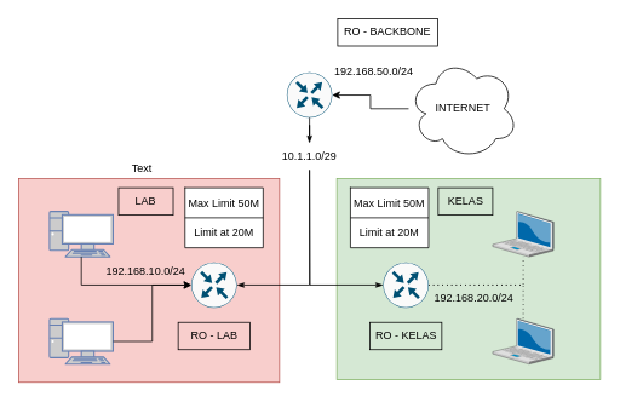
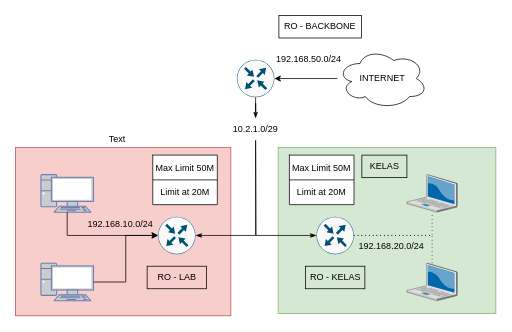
  <mxCell id="0" />
  <mxCell id="1" parent="0" />
  <mxCell id="2" value="" style="rounded=0;whiteSpace=wrap;html=1;fillColor=#d5e8d4;strokeColor=#82b366;" parent="1" vertex="1"><mxGeometry x="370" y="196" width="290" height="221" as="geometry" /></mxCell>
  <mxCell id="3" value="" style="rounded=0;whiteSpace=wrap;html=1;fillColor=#f8cecc;strokeColor=#b85450;" parent="1" vertex="1"><mxGeometry x="20" y="196" width="287" height="224" as="geometry" /></mxCell>
  <mxCell id="4" value="" style="sketch=0;points=[[0.5,0,0],[1,0.5,0],[0.5,1,0],[0,0.5,0],[0.145,0.145,0],[0.856,0.145,0],[0.855,0.856,0],[0.145,0.855,0]];verticalLabelPosition=bottom;html=1;verticalAlign=top;aspect=fixed;align=center;pointerEvents=1;shape=mxgraph.cisco19.rect;prIcon=router;fillColor=#FAFAFA;strokeColor=#005073;" parent="1" vertex="1"><mxGeometry x="315" y="79" width="50" height="50" as="geometry" /></mxCell>
  <mxCell id="5" value="" style="sketch=0;points=[[0.5,0,0],[1,0.5,0],[0.5,1,0],[0,0.5,0],[0.145,0.145,0],[0.856,0.145,0],[0.855,0.856,0],[0.145,0.855,0]];verticalLabelPosition=bottom;html=1;verticalAlign=top;aspect=fixed;align=center;pointerEvents=1;shape=mxgraph.cisco19.rect;prIcon=router;fillColor=#FAFAFA;strokeColor=#005073;" parent="1" vertex="1"><mxGeometry x="210" y="288" width="50" height="50" as="geometry" /></mxCell>
  <mxCell id="6" style="edgeStyle=orthogonalEdgeStyle;rounded=0;orthogonalLoop=1;jettySize=auto;html=1;startArrow=classicThin;startFill=1;endArrow=none;endFill=0;" parent="1" source="9" edge="1"><mxGeometry relative="1" as="geometry"><mxPoint x="340" y="186" as="targetPoint" /></mxGeometry></mxCell>
  <mxCell id="7" style="edgeStyle=orthogonalEdgeStyle;rounded=0;orthogonalLoop=1;jettySize=auto;html=1;endArrow=none;endFill=0;dashed=1;dashPattern=1 4;" parent="1" source="9" target="11" edge="1"><mxGeometry relative="1" as="geometry" /></mxCell>
  <mxCell id="8" style="edgeStyle=orthogonalEdgeStyle;rounded=0;orthogonalLoop=1;jettySize=auto;html=1;dashed=1;dashPattern=1 4;endArrow=none;endFill=0;" parent="1" source="9" target="12" edge="1"><mxGeometry relative="1" as="geometry" /></mxCell>
  <mxCell id="9" value="" style="sketch=0;points=[[0.5,0,0],[1,0.5,0],[0.5,1,0],[0,0.5,0],[0.145,0.145,0],[0.856,0.145,0],[0.855,0.856,0],[0.145,0.855,0]];verticalLabelPosition=bottom;html=1;verticalAlign=top;aspect=fixed;align=center;pointerEvents=1;shape=mxgraph.cisco19.rect;prIcon=router;fillColor=#FAFAFA;strokeColor=#005073;" parent="1" vertex="1"><mxGeometry x="421" y="288" width="50" height="50" as="geometry" /></mxCell>
  <mxCell id="10" style="edgeStyle=orthogonalEdgeStyle;rounded=0;orthogonalLoop=1;jettySize=auto;html=1;entryX=0.5;entryY=1;entryDx=0;entryDy=0;entryPerimeter=0;startArrow=classicThin;startFill=1;endArrow=none;endFill=0;" parent="1" source="38" target="4" edge="1"><mxGeometry relative="1" as="geometry" /></mxCell>
  <mxCell id="11" value="" style="verticalLabelPosition=bottom;sketch=0;aspect=fixed;html=1;verticalAlign=top;strokeColor=none;align=center;outlineConnect=0;shape=mxgraph.citrix.laptop_2;" parent="1" vertex="1"><mxGeometry x="541.52" y="232" width="67.05" height="50" as="geometry" /></mxCell>
  <mxCell id="12" value="" style="verticalLabelPosition=bottom;sketch=0;aspect=fixed;html=1;verticalAlign=top;strokeColor=none;align=center;outlineConnect=0;shape=mxgraph.citrix.laptop_2;" parent="1" vertex="1"><mxGeometry x="541.52" y="350" width="67.05" height="50" as="geometry" /></mxCell>
  <mxCell id="13" value="" style="fontColor=#0066CC;verticalAlign=top;verticalLabelPosition=bottom;labelPosition=center;align=center;html=1;outlineConnect=0;fillColor=#CCCCCC;strokeColor=#6881B3;gradientColor=none;gradientDirection=north;strokeWidth=2;shape=mxgraph.networks.pc;" parent="1" vertex="1"><mxGeometry x="54" y="232" width="70" height="50" as="geometry" /></mxCell>
  <mxCell id="14" value="" style="fontColor=#0066CC;verticalAlign=top;verticalLabelPosition=bottom;labelPosition=center;align=center;html=1;outlineConnect=0;fillColor=#CCCCCC;strokeColor=#6881B3;gradientColor=none;gradientDirection=north;strokeWidth=2;shape=mxgraph.networks.pc;" parent="1" vertex="1"><mxGeometry x="54" y="350" width="70" height="50" as="geometry" /></mxCell>
  <mxCell id="15" style="edgeStyle=orthogonalEdgeStyle;rounded=0;orthogonalLoop=1;jettySize=auto;html=1;exitX=0.5;exitY=1;exitDx=0;exitDy=0;exitPerimeter=0;entryX=0;entryY=0.5;entryDx=0;entryDy=0;entryPerimeter=0;" parent="1" source="13" target="5" edge="1"><mxGeometry relative="1" as="geometry" /></mxCell>
  <mxCell id="16" value="192.168.10.0/24" style="text;html=1;align=center;verticalAlign=middle;whiteSpace=wrap;rounded=0;" parent="1" vertex="1"><mxGeometry x="130" y="283" width="60" height="30" as="geometry" /></mxCell>
  <mxCell id="17" value="192.168.20.0/24" style="text;html=1;align=center;verticalAlign=middle;whiteSpace=wrap;rounded=0;strokeColor=none;" parent="1" vertex="1"><mxGeometry x="491" y="312" width="60" height="30" as="geometry" /></mxCell>
- <mxCell id="18" value="LAB" style="text;html=1;align=center;verticalAlign=middle;whiteSpace=wrap;rounded=0;strokeColor=default;" parent="1" vertex="1"><mxGeometry x="130" y="206" width="60" height="30" as="geometry" /></mxCell>
  <mxCell id="19" value="KELAS" style="text;html=1;align=center;verticalAlign=middle;whiteSpace=wrap;rounded=0;strokeColor=default;" parent="1" vertex="1"><mxGeometry x="481.52" y="206" width="60" height="30" as="geometry" /></mxCell>
  <mxCell id="20" style="edgeStyle=orthogonalEdgeStyle;rounded=0;orthogonalLoop=1;jettySize=auto;html=1;entryX=0;entryY=0.5;entryDx=0;entryDy=0;entryPerimeter=0;" parent="1" source="14" target="5" edge="1"><mxGeometry relative="1" as="geometry" /></mxCell>
  <mxCell id="21" value="RO - BACKBONE" style="text;html=1;align=center;verticalAlign=middle;whiteSpace=wrap;rounded=0;strokeColor=default;" parent="1" vertex="1"><mxGeometry x="371" y="20" width="110" height="30" as="geometry" /></mxCell>
  <mxCell id="22" value="RO - LAB" style="text;html=1;align=center;verticalAlign=middle;whiteSpace=wrap;rounded=0;strokeColor=default;" parent="1" vertex="1"><mxGeometry x="195.5" y="354" width="79" height="30" as="geometry" /></mxCell>
  <mxCell id="23" value="RO - KELAS" style="text;html=1;align=center;verticalAlign=middle;whiteSpace=wrap;rounded=0;strokeColor=default;" parent="1" vertex="1"><mxGeometry x="406.5" y="354" width="79" height="30" as="geometry" /></mxCell>
- <mxCell id="24" value="INTERNET" style="ellipse;shape=cloud;whiteSpace=wrap;html=1;" parent="1" vertex="1"><mxGeometry x="449" y="64" width="120" height="110" as="geometry" /></mxCell>
+ <mxCell id="24" value="INTERNET" style="ellipse;shape=cloud;whiteSpace=wrap;html=1;" parent="1" vertex="1"><mxGeometry x="449" y="64" width="120" height="80" as="geometry" /></mxCell>
  <mxCell id="25" value="192.168.5&lt;span style=&quot;background-color: initial;&quot;&gt;0.0/24&lt;/span&gt;" style="text;html=1;align=center;verticalAlign=middle;whiteSpace=wrap;rounded=0;strokeColor=none;" parent="1" vertex="1"><mxGeometry x="381" y="64" width="60" height="30" as="geometry" /></mxCell>
  <mxCell id="26" style="edgeStyle=orthogonalEdgeStyle;rounded=0;orthogonalLoop=1;jettySize=auto;html=1;entryX=1;entryY=0.5;entryDx=0;entryDy=0;entryPerimeter=0;" parent="1" source="24" target="4" edge="1"><mxGeometry relative="1" as="geometry" /></mxCell>
  <mxCell id="27" value="" style="shape=table;startSize=0;container=1;collapsible=0;childLayout=tableLayout;" vertex="1" parent="1"><mxGeometry x="203" y="206" width="86" height="66" as="geometry" /></mxCell>
  <mxCell id="28" value="" style="shape=tableRow;horizontal=0;startSize=0;swimlaneHead=0;swimlaneBody=0;strokeColor=inherit;top=0;left=0;bottom=0;right=0;collapsible=0;dropTarget=0;fillColor=none;points=[[0,0.5],[1,0.5]];portConstraint=eastwest;" vertex="1" parent="27"><mxGeometry width="86" height="33" as="geometry" /></mxCell>
  <mxCell id="29" value="Max Limit 50M" style="shape=partialRectangle;html=1;whiteSpace=wrap;connectable=0;strokeColor=inherit;overflow=hidden;fillColor=none;top=0;left=0;bottom=0;right=0;pointerEvents=1;" vertex="1" parent="28"><mxGeometry width="86" height="33" as="geometry"><mxRectangle width="86" height="33" as="alternateBounds" /></mxGeometry></mxCell>
  <mxCell id="30" value="" style="shape=tableRow;horizontal=0;startSize=0;swimlaneHead=0;swimlaneBody=0;strokeColor=inherit;top=0;left=0;bottom=0;right=0;collapsible=0;dropTarget=0;fillColor=none;points=[[0,0.5],[1,0.5]];portConstraint=eastwest;" vertex="1" parent="27"><mxGeometry y="33" width="86" height="33" as="geometry" /></mxCell>
  <mxCell id="31" value="Limit at 20M" style="shape=partialRectangle;html=1;whiteSpace=wrap;connectable=0;strokeColor=inherit;overflow=hidden;fillColor=none;top=0;left=0;bottom=0;right=0;pointerEvents=1;" vertex="1" parent="30"><mxGeometry width="86" height="33" as="geometry"><mxRectangle width="86" height="33" as="alternateBounds" /></mxGeometry></mxCell>
  <mxCell id="32" value="" style="shape=table;startSize=0;container=1;collapsible=0;childLayout=tableLayout;" vertex="1" parent="1"><mxGeometry x="385" y="206" width="86" height="66" as="geometry" /></mxCell>
  <mxCell id="33" value="" style="shape=tableRow;horizontal=0;startSize=0;swimlaneHead=0;swimlaneBody=0;strokeColor=inherit;top=0;left=0;bottom=0;right=0;collapsible=0;dropTarget=0;fillColor=none;points=[[0,0.5],[1,0.5]];portConstraint=eastwest;" vertex="1" parent="32"><mxGeometry width="86" height="33" as="geometry" /></mxCell>
  <mxCell id="34" value="Max Limit 50M" style="shape=partialRectangle;html=1;whiteSpace=wrap;connectable=0;strokeColor=inherit;overflow=hidden;fillColor=none;top=0;left=0;bottom=0;right=0;pointerEvents=1;" vertex="1" parent="33"><mxGeometry width="86" height="33" as="geometry"><mxRectangle width="86" height="33" as="alternateBounds" /></mxGeometry></mxCell>
  <mxCell id="35" value="" style="shape=tableRow;horizontal=0;startSize=0;swimlaneHead=0;swimlaneBody=0;strokeColor=inherit;top=0;left=0;bottom=0;right=0;collapsible=0;dropTarget=0;fillColor=none;points=[[0,0.5],[1,0.5]];portConstraint=eastwest;" vertex="1" parent="32"><mxGeometry y="33" width="86" height="33" as="geometry" /></mxCell>
  <mxCell id="36" value="Limit at 20M" style="shape=partialRectangle;html=1;whiteSpace=wrap;connectable=0;strokeColor=inherit;overflow=hidden;fillColor=none;top=0;left=0;bottom=0;right=0;pointerEvents=1;" vertex="1" parent="35"><mxGeometry width="86" height="33" as="geometry"><mxRectangle width="86" height="33" as="alternateBounds" /></mxGeometry></mxCell>
  <mxCell id="37" value="" style="edgeStyle=orthogonalEdgeStyle;rounded=0;orthogonalLoop=1;jettySize=auto;html=1;entryX=0.5;entryY=1;entryDx=0;entryDy=0;entryPerimeter=0;startArrow=classicThin;startFill=1;endArrow=none;endFill=0;" edge="1" parent="1" source="5" target="38"><mxGeometry relative="1" as="geometry"><mxPoint x="260" y="313" as="sourcePoint" /><mxPoint x="340" y="129" as="targetPoint" /></mxGeometry></mxCell>
- <mxCell id="38" value="10.1.1.0/29" style="text;html=1;align=center;verticalAlign=middle;whiteSpace=wrap;rounded=0;strokeColor=none;" parent="1" vertex="1"><mxGeometry x="310" y="157" width="60" height="30" as="geometry" /></mxCell>
+ <mxCell id="38" value="10.2.1.0/29" style="text;html=1;align=center;verticalAlign=middle;whiteSpace=wrap;rounded=0;strokeColor=none;" parent="1" vertex="1"><mxGeometry x="310" y="157" width="60" height="30" as="geometry" /></mxCell>
  <mxCell id="39" value="Text" style="text;html=1;align=center;verticalAlign=middle;whiteSpace=wrap;rounded=0;" vertex="1" parent="1"><mxGeometry x="126" y="170" width="60" height="30" as="geometry" /></mxCell>
